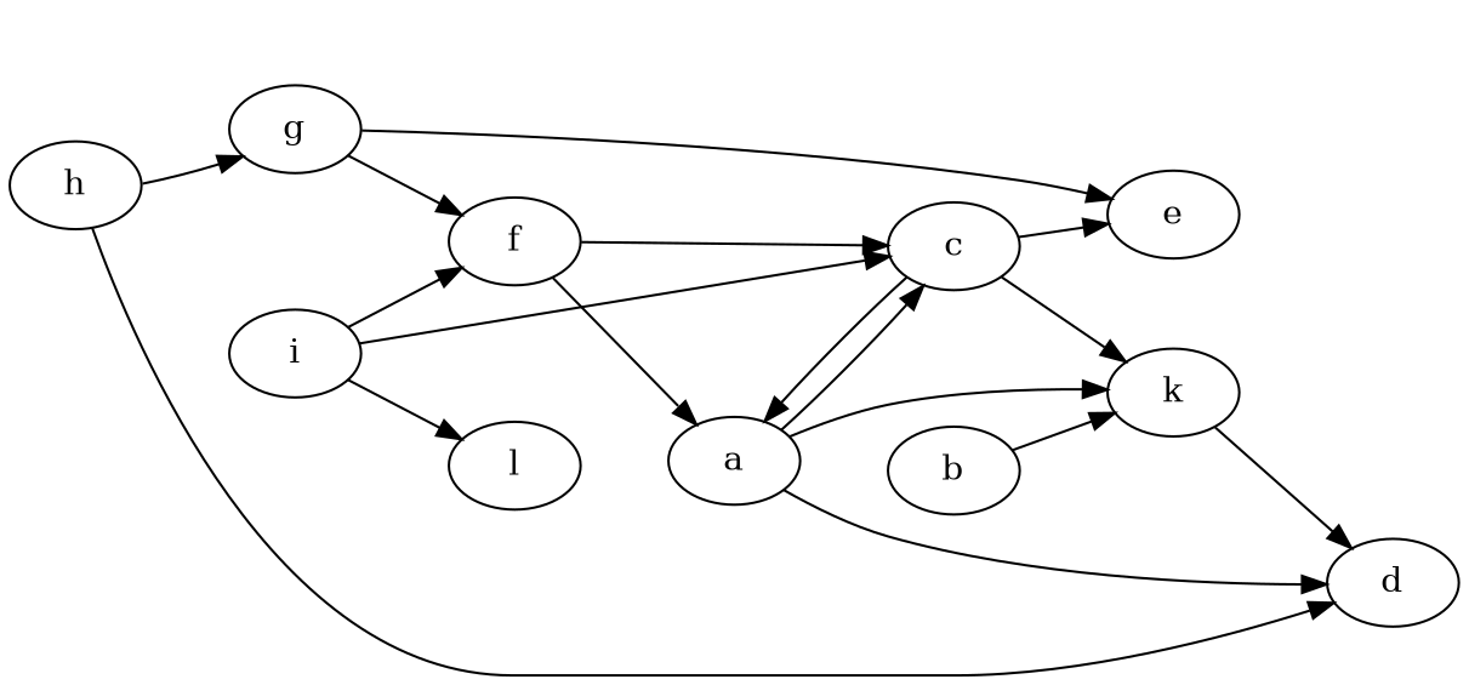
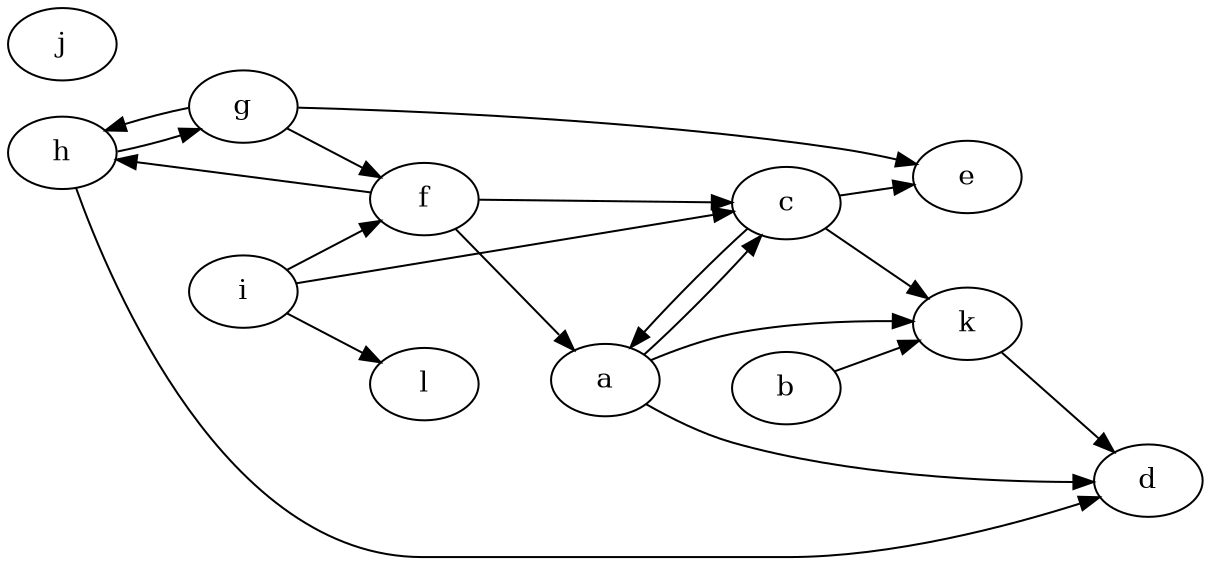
  digraph {
    rankdir=LR
    a
    c
    k
    d
    e
    f
    h
+   j
    g
    i
    l
    b
    a -> c
    a -> k
    a -> d
    c -> a
    c -> k
    c -> e
    k -> d
    f -> a
    f -> c
+   f -> h
    h -> d
    h -> g
    g -> e
    g -> f
+   g -> h
    i -> c
    i -> f
    i -> l
    b -> k
  }
